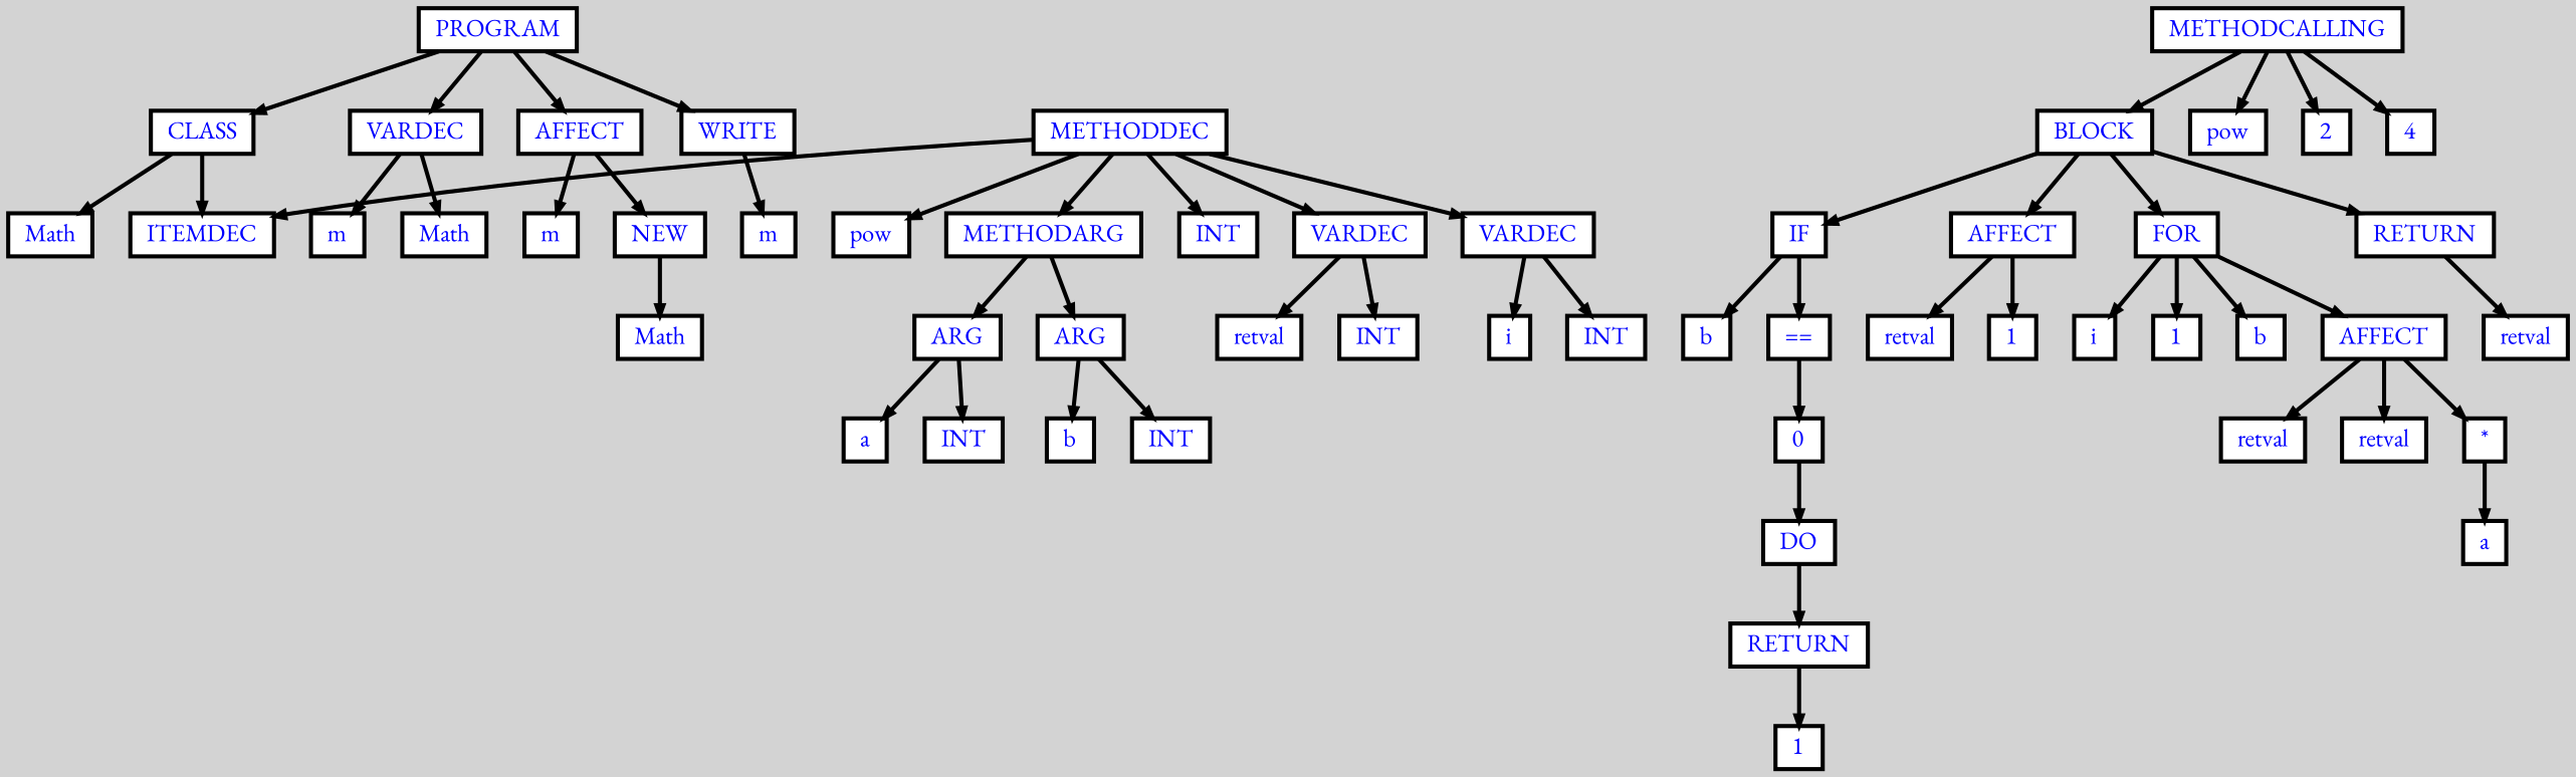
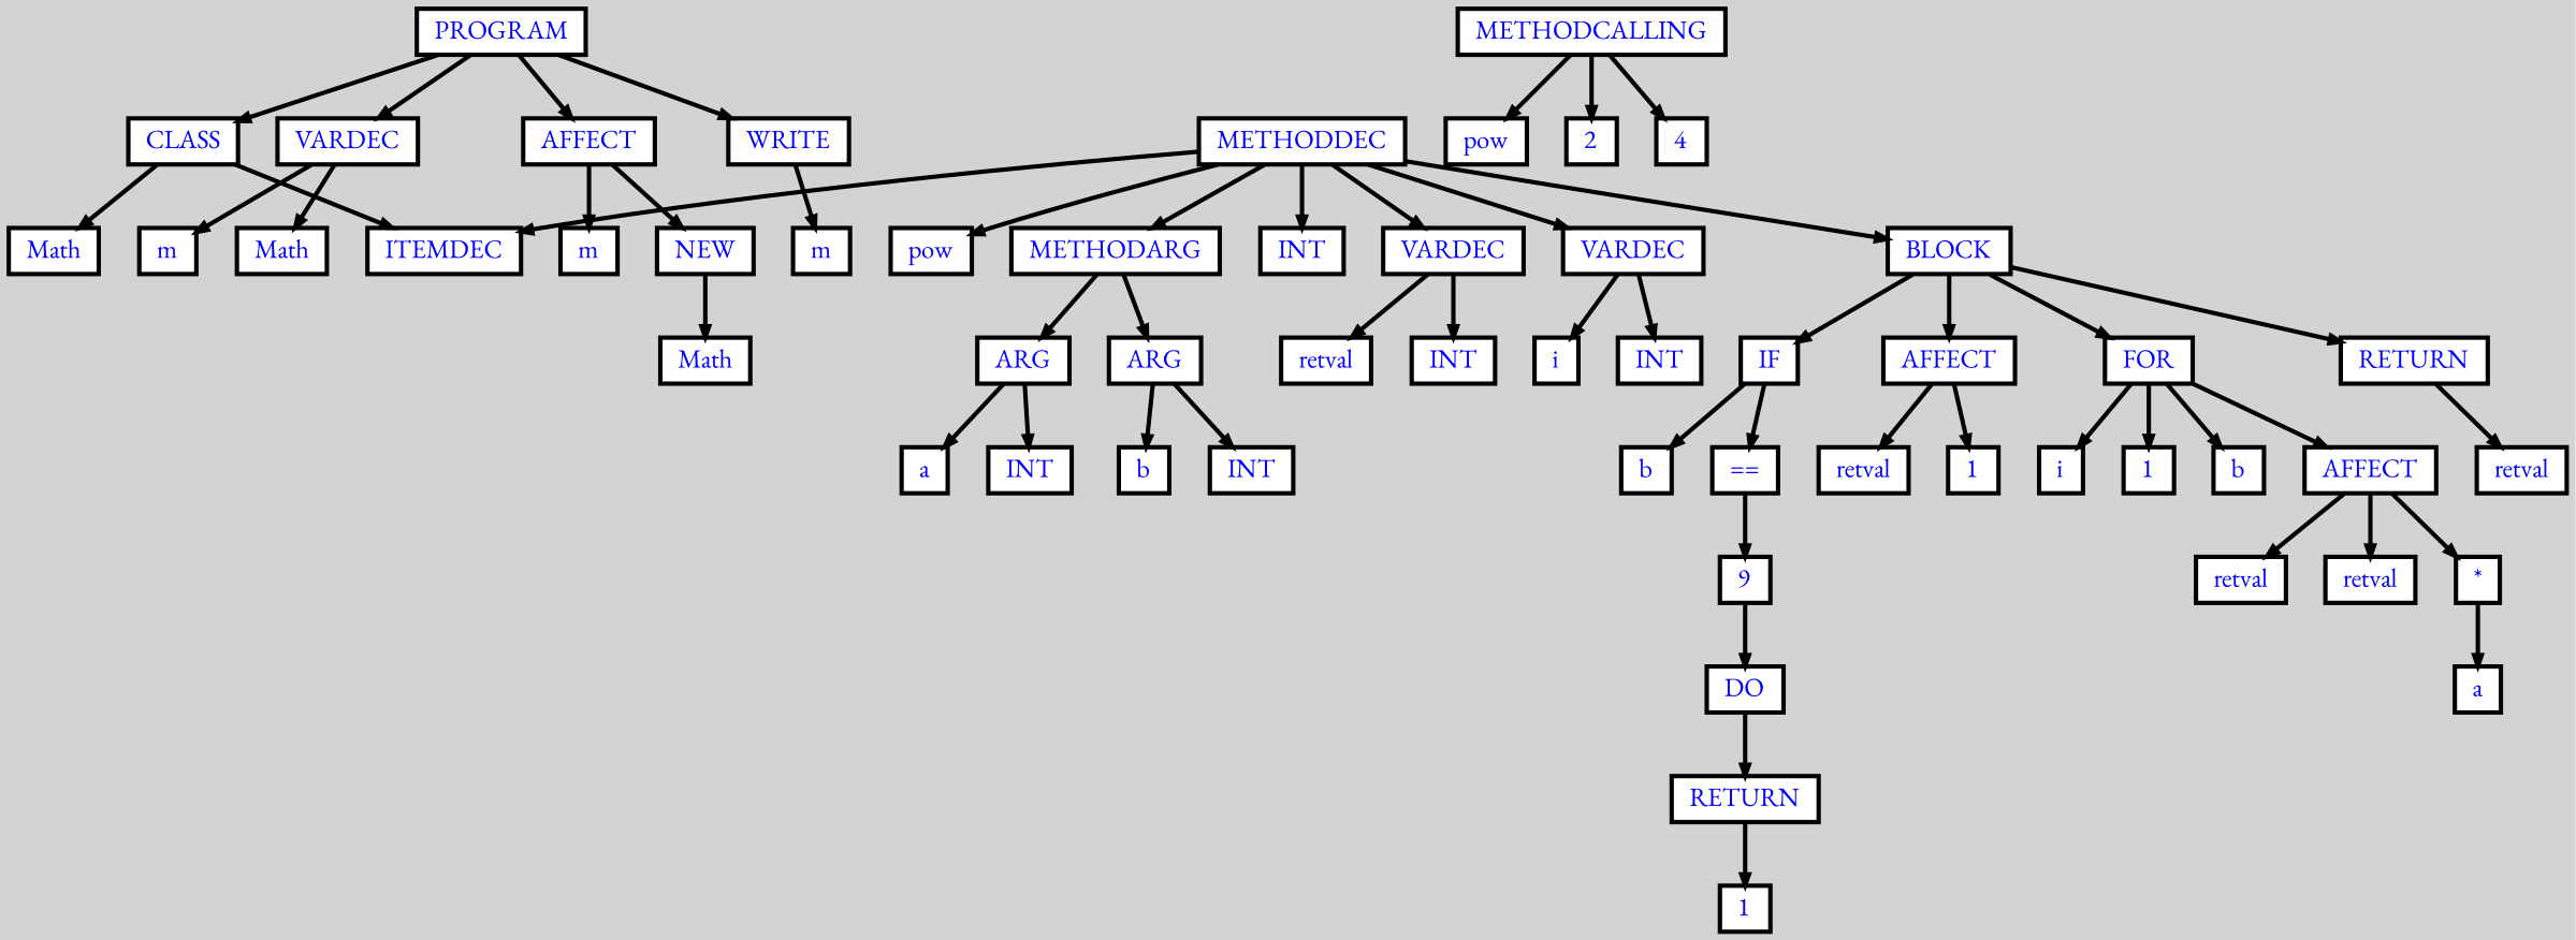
  digraph {
    bgcolor=lightgrey
    fontname="EB Garamond"
    ordering=out
    ranksep=.4
    node [color=black fillcolor=white fixedsize=false fontcolor=blue fontname="EB Garamond" fontsize=12 shape=box style="filled, solid, bold"]
    edge [arrowsize=.5 color=black fontname="EB Garamond" style=bold]
    n1 [height=.25 label=PROGRAM width=.25]
    n2 [height=.25 label=CLASS width=.25]
    n3 [height=.25 label=VARDEC width=.25]
    n4 [height=.25 label=AFFECT width=.25]
    n5 [height=.25 label=WRITE width=.25]
    n6 [height=.25 label=Math width=.25]
    n7 [height=.25 label=ITEMDEC width=.25]
    n8 [height=.25 label=m width=.25]
    n9 [height=.25 label=Math width=.25]
    n10 [height=.25 label=m width=.25]
    n11 [height=.25 label=NEW width=.25]
    n12 [height=.25 label=m width=.25]
    n13 [height=.25 label=METHODDEC width=.25]
    n14 [height=.25 label=pow width=.25]
    n15 [height=.25 label=METHODARG width=.25]
    n16 [height=.25 label=INT width=.25]
    n17 [height=.25 label=VARDEC width=.25]
    n18 [height=.25 label=VARDEC width=.25]
    n19 [height=.25 label=BLOCK width=.25]
    n20 [height=.25 label=ARG width=.25]
    n21 [height=.25 label=ARG width=.25]
    n22 [height=.25 label=retval width=.25]
    n23 [height=.25 label=INT width=.25]
    n24 [height=.25 label=i width=.25]
    n25 [height=.25 label=INT width=.25]
    n26 [height=.25 label=IF width=.25]
    n27 [height=.25 label=AFFECT width=.25]
    n28 [height=.25 label=FOR width=.25]
    n29 [height=.25 label=RETURN width=.25]
    n30 [height=.25 label=a width=.25]
    n31 [height=.25 label=INT width=.25]
    n32 [height=.25 label=b width=.25]
    n33 [height=.25 label=INT width=.25]
    n34 [height=.25 label=b width=.25]
    n35 [height=.25 label="==" width=.25]
    n36 [height=.25 label=retval width=.25]
    n37 [height=.25 label=1 width=.25]
    n38 [height=.25 label=i width=.25]
    n39 [height=.25 label=1 width=.25]
    n40 [height=.25 label=b width=.25]
    n41 [height=.25 label=AFFECT width=.25]
    n42 [height=.25 label=retval width=.25]
-   n43 [height=.25 label=0 width=.25]
+   n43 [height=.25 label=9 width=.25]
    n44 [height=.25 label=DO width=.25]
    n45 [height=.25 label=RETURN width=.25]
    n46 [height=.25 label=1 width=.25]
    n47 [height=.25 label=retval width=.25]
    n48 [height=.25 label=retval width=.25]
    n49 [height=.25 label="*" width=.25]
    n50 [height=.25 label=a width=.25]
    n51 [height=.25 label=Math width=.25]
    n52 [height=.25 label=METHODCALLING width=.25]
    n53 [height=.25 label=pow width=.25]
    n54 [height=.25 label=2 width=.25]
    n55 [height=.25 label=4 width=.25]
    n1 -> n2
    n1 -> n3
    n1 -> n4
    n1 -> n5
    n2 -> n6
    n2 -> n7
    n3 -> n8
    n3 -> n9
    n4 -> n10
    n4 -> n11
    n5 -> n12
    n11 -> n51
    n13 -> n7
    n13 -> n14
    n13 -> n15
    n13 -> n16
    n13 -> n17
    n13 -> n18
-   n52 -> n19
+   n13 -> n19
    n15 -> n20
    n15 -> n21
    n17 -> n22
    n17 -> n23
    n18 -> n24
    n18 -> n25
    n19 -> n26
    n19 -> n27
    n19 -> n28
    n19 -> n29
    n20 -> n30
    n20 -> n31
    n21 -> n32
    n21 -> n33
    n26 -> n34
    n26 -> n35
    n27 -> n36
    n27 -> n37
    n28 -> n38
    n28 -> n39
    n28 -> n40
    n28 -> n41
    n29 -> n42
    n35 -> n43
    n41 -> n47
    n41 -> n48
    n41 -> n49
    n43 -> n44
    n44 -> n45
    n45 -> n46
    n49 -> n50
    n52 -> n53
    n52 -> n54
    n52 -> n55
  }
